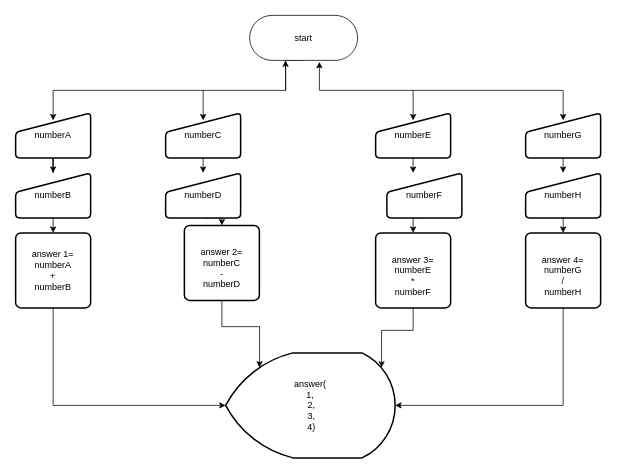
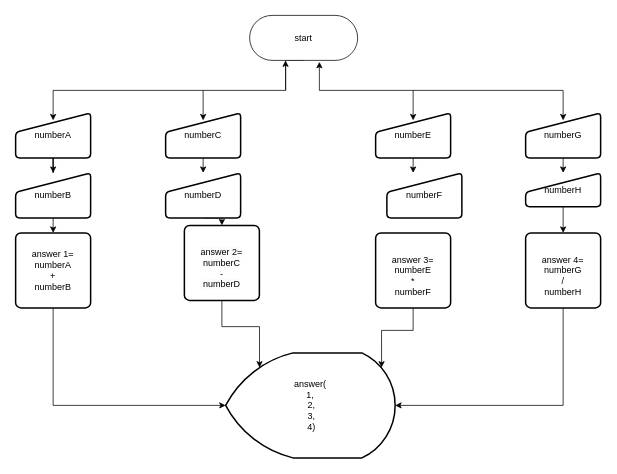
  <mxCell id="0" />
  <mxCell id="1" parent="0" />
  <mxCell id="2" style="edgeStyle=orthogonalEdgeStyle;rounded=0;orthogonalLoop=1;jettySize=auto;html=1;exitX=0.5;exitY=0.5;exitDx=0;exitDy=30;exitPerimeter=0;" edge="1" parent="1" source="3"><mxGeometry relative="1" as="geometry"><mxPoint x="70" y="160" as="targetPoint" /><Array as="points"><mxPoint x="380" y="80" /><mxPoint x="380" y="120" /><mxPoint x="70" y="120" /></Array></mxGeometry></mxCell>
  <mxCell id="3" value="start" style="html=1;dashed=0;whiteSpace=wrap;shape=mxgraph.dfd.start" vertex="1" parent="1"><mxGeometry x="332" y="20" width="144" height="60" as="geometry" /></mxCell>
  <mxCell id="4" value="" style="endArrow=classic;html=1;rounded=0;entryX=0.332;entryY=1.001;entryDx=0;entryDy=0;entryPerimeter=0;" edge="1" parent="1" target="3"><mxGeometry width="50" height="50" relative="1" as="geometry"><mxPoint x="380" y="120" as="sourcePoint" /><mxPoint x="430" y="180" as="targetPoint" /><Array as="points"><mxPoint x="380" y="100" /></Array></mxGeometry></mxCell>
  <mxCell id="5" value="" style="endArrow=classic;startArrow=classic;html=1;rounded=0;entryX=0.646;entryY=1.033;entryDx=0;entryDy=0;entryPerimeter=0;edgeStyle=orthogonalEdgeStyle;" edge="1" parent="1" target="3"><mxGeometry width="50" height="50" relative="1" as="geometry"><mxPoint x="750" y="160" as="sourcePoint" /><mxPoint x="430" y="180" as="targetPoint" /><Array as="points"><mxPoint x="750" y="120" /><mxPoint x="425" y="120" /></Array></mxGeometry></mxCell>
  <mxCell id="6" value="" style="endArrow=classic;html=1;rounded=0;" edge="1" parent="1"><mxGeometry width="50" height="50" relative="1" as="geometry"><mxPoint x="270" y="120" as="sourcePoint" /><mxPoint x="270" y="160" as="targetPoint" /></mxGeometry></mxCell>
  <mxCell id="7" value="" style="endArrow=classic;html=1;rounded=0;" edge="1" parent="1"><mxGeometry width="50" height="50" relative="1" as="geometry"><mxPoint x="550" y="120" as="sourcePoint" /><mxPoint x="550" y="160" as="targetPoint" /></mxGeometry></mxCell>
  <mxCell id="8" value="" style="edgeStyle=orthogonalEdgeStyle;rounded=0;orthogonalLoop=1;jettySize=auto;html=1;" edge="1" parent="1" source="9" target="14"><mxGeometry relative="1" as="geometry" /></mxCell>
  <mxCell id="9" value="numberA" style="html=1;strokeWidth=2;shape=manualInput;whiteSpace=wrap;rounded=1;size=26;arcSize=11;" vertex="1" parent="1"><mxGeometry x="20" y="150" width="100" height="60" as="geometry" /></mxCell>
  <mxCell id="10" value="numberC" style="html=1;strokeWidth=2;shape=manualInput;whiteSpace=wrap;rounded=1;size=26;arcSize=11;" vertex="1" parent="1"><mxGeometry x="220" y="150" width="100" height="60" as="geometry" /></mxCell>
  <mxCell id="11" value="numberE" style="html=1;strokeWidth=2;shape=manualInput;whiteSpace=wrap;rounded=1;size=26;arcSize=11;" vertex="1" parent="1"><mxGeometry x="500" y="150" width="100" height="60" as="geometry" /></mxCell>
  <mxCell id="12" value="numberG" style="html=1;strokeWidth=2;shape=manualInput;whiteSpace=wrap;rounded=1;size=26;arcSize=11;" vertex="1" parent="1"><mxGeometry x="700" y="150" width="100" height="60" as="geometry" /></mxCell>
  <mxCell id="13" style="edgeStyle=orthogonalEdgeStyle;rounded=0;orthogonalLoop=1;jettySize=auto;html=1;exitX=0.5;exitY=1;exitDx=0;exitDy=0;entryX=0.5;entryY=0;entryDx=0;entryDy=0;" edge="1" parent="1" source="14" target="25"><mxGeometry relative="1" as="geometry" /></mxCell>
  <mxCell id="14" value="numberB" style="html=1;strokeWidth=2;shape=manualInput;whiteSpace=wrap;rounded=1;size=26;arcSize=11;" vertex="1" parent="1"><mxGeometry x="20" y="230" width="100" height="60" as="geometry" /></mxCell>
  <mxCell id="15" value="" style="edgeStyle=orthogonalEdgeStyle;rounded=0;orthogonalLoop=1;jettySize=auto;html=1;" edge="1" parent="1"><mxGeometry relative="1" as="geometry"><mxPoint x="270" y="210" as="sourcePoint" /><mxPoint x="270" y="230" as="targetPoint" /></mxGeometry></mxCell>
  <mxCell id="16" style="edgeStyle=orthogonalEdgeStyle;rounded=0;orthogonalLoop=1;jettySize=auto;html=1;exitX=0.5;exitY=1;exitDx=0;exitDy=0;entryX=0.5;entryY=0;entryDx=0;entryDy=0;" edge="1" parent="1" source="17" target="27"><mxGeometry relative="1" as="geometry" /></mxCell>
  <mxCell id="17" value="numberD" style="html=1;strokeWidth=2;shape=manualInput;whiteSpace=wrap;rounded=1;size=26;arcSize=11;" vertex="1" parent="1"><mxGeometry x="220" y="230" width="100" height="60" as="geometry" /></mxCell>
  <mxCell id="18" value="" style="edgeStyle=orthogonalEdgeStyle;rounded=0;orthogonalLoop=1;jettySize=auto;html=1;" edge="1" parent="1" target="20"><mxGeometry relative="1" as="geometry"><mxPoint x="550" y="210" as="sourcePoint" /><Array as="points"><mxPoint x="550" y="230" /><mxPoint x="550" y="230" /></Array></mxGeometry></mxCell>
- <mxCell id="19" style="edgeStyle=orthogonalEdgeStyle;rounded=0;orthogonalLoop=1;jettySize=auto;html=1;exitX=0.5;exitY=1;exitDx=0;exitDy=0;entryX=0.5;entryY=0;entryDx=0;entryDy=0;" edge="1" parent="1" source="20" target="29"><mxGeometry relative="1" as="geometry" /></mxCell>
  <mxCell id="20" value="numberF" style="html=1;strokeWidth=2;shape=manualInput;whiteSpace=wrap;rounded=1;size=26;arcSize=11;" vertex="1" parent="1"><mxGeometry x="515" y="230" width="100" height="60" as="geometry" /></mxCell>
  <mxCell id="21" value="" style="edgeStyle=orthogonalEdgeStyle;rounded=0;orthogonalLoop=1;jettySize=auto;html=1;" edge="1" parent="1" target="23"><mxGeometry relative="1" as="geometry"><mxPoint x="750" y="210" as="sourcePoint" /><Array as="points"><mxPoint x="750" y="230" /><mxPoint x="750" y="230" /></Array></mxGeometry></mxCell>
  <mxCell id="22" style="edgeStyle=orthogonalEdgeStyle;rounded=0;orthogonalLoop=1;jettySize=auto;html=1;exitX=0.5;exitY=1;exitDx=0;exitDy=0;entryX=0.5;entryY=0;entryDx=0;entryDy=0;" edge="1" parent="1" source="23" target="31"><mxGeometry relative="1" as="geometry" /></mxCell>
- <mxCell id="23" value="numberH" style="html=1;strokeWidth=2;shape=manualInput;whiteSpace=wrap;rounded=1;size=26;arcSize=11;" vertex="1" parent="1"><mxGeometry x="700" y="230" width="100" height="60" as="geometry" /></mxCell>
+ <mxCell id="23" value="numberH" style="html=1;strokeWidth=2;shape=manualInput;whiteSpace=wrap;rounded=1;size=26;arcSize=11;" vertex="1" parent="1"><mxGeometry x="700" y="230" width="100" height="45" as="geometry" /></mxCell>
  <mxCell id="24" style="edgeStyle=orthogonalEdgeStyle;rounded=0;orthogonalLoop=1;jettySize=auto;html=1;exitX=0.5;exitY=1;exitDx=0;exitDy=0;entryX=0;entryY=0.5;entryDx=0;entryDy=0;entryPerimeter=0;" edge="1" parent="1" source="25" target="32"><mxGeometry relative="1" as="geometry" /></mxCell>
  <mxCell id="25" value="answer 1=&lt;br&gt;numberA&lt;br&gt;+&lt;br&gt;numberB" style="rounded=1;whiteSpace=wrap;html=1;absoluteArcSize=1;arcSize=14;strokeWidth=2;" vertex="1" parent="1"><mxGeometry x="20" y="310" width="100" height="100" as="geometry" /></mxCell>
  <mxCell id="26" style="edgeStyle=orthogonalEdgeStyle;rounded=0;orthogonalLoop=1;jettySize=auto;html=1;exitX=0.5;exitY=1;exitDx=0;exitDy=0;entryX=0.2;entryY=0.14;entryDx=0;entryDy=0;entryPerimeter=0;" edge="1" parent="1" source="27" target="32"><mxGeometry relative="1" as="geometry" /></mxCell>
  <mxCell id="27" value="&lt;br&gt;&lt;span style=&quot;color: rgb(0, 0, 0); font-family: Helvetica; font-size: 12px; font-style: normal; font-variant-ligatures: normal; font-variant-caps: normal; font-weight: 400; letter-spacing: normal; orphans: 2; text-align: center; text-indent: 0px; text-transform: none; widows: 2; word-spacing: 0px; -webkit-text-stroke-width: 0px; background-color: rgb(251, 251, 251); text-decoration-thickness: initial; text-decoration-style: initial; text-decoration-color: initial; float: none; display: inline !important;&quot;&gt;answer 2=&lt;/span&gt;&lt;br style=&quot;border-color: var(--border-color); color: rgb(0, 0, 0); font-family: Helvetica; font-size: 12px; font-style: normal; font-variant-ligatures: normal; font-variant-caps: normal; font-weight: 400; letter-spacing: normal; orphans: 2; text-align: center; text-indent: 0px; text-transform: none; widows: 2; word-spacing: 0px; -webkit-text-stroke-width: 0px; background-color: rgb(251, 251, 251); text-decoration-thickness: initial; text-decoration-style: initial; text-decoration-color: initial;&quot;&gt;&lt;span style=&quot;color: rgb(0, 0, 0); font-family: Helvetica; font-size: 12px; font-style: normal; font-variant-ligatures: normal; font-variant-caps: normal; font-weight: 400; letter-spacing: normal; orphans: 2; text-align: center; text-indent: 0px; text-transform: none; widows: 2; word-spacing: 0px; -webkit-text-stroke-width: 0px; background-color: rgb(251, 251, 251); text-decoration-thickness: initial; text-decoration-style: initial; text-decoration-color: initial; float: none; display: inline !important;&quot;&gt;numberC&lt;/span&gt;&lt;br style=&quot;border-color: var(--border-color); color: rgb(0, 0, 0); font-family: Helvetica; font-size: 12px; font-style: normal; font-variant-ligatures: normal; font-variant-caps: normal; font-weight: 400; letter-spacing: normal; orphans: 2; text-align: center; text-indent: 0px; text-transform: none; widows: 2; word-spacing: 0px; -webkit-text-stroke-width: 0px; background-color: rgb(251, 251, 251); text-decoration-thickness: initial; text-decoration-style: initial; text-decoration-color: initial;&quot;&gt;-&lt;br style=&quot;border-color: var(--border-color); color: rgb(0, 0, 0); font-family: Helvetica; font-size: 12px; font-style: normal; font-variant-ligatures: normal; font-variant-caps: normal; font-weight: 400; letter-spacing: normal; orphans: 2; text-align: center; text-indent: 0px; text-transform: none; widows: 2; word-spacing: 0px; -webkit-text-stroke-width: 0px; background-color: rgb(251, 251, 251); text-decoration-thickness: initial; text-decoration-style: initial; text-decoration-color: initial;&quot;&gt;&lt;span style=&quot;color: rgb(0, 0, 0); font-family: Helvetica; font-size: 12px; font-style: normal; font-variant-ligatures: normal; font-variant-caps: normal; font-weight: 400; letter-spacing: normal; orphans: 2; text-align: center; text-indent: 0px; text-transform: none; widows: 2; word-spacing: 0px; -webkit-text-stroke-width: 0px; background-color: rgb(251, 251, 251); text-decoration-thickness: initial; text-decoration-style: initial; text-decoration-color: initial; float: none; display: inline !important;&quot;&gt;numberD&lt;/span&gt;" style="rounded=1;whiteSpace=wrap;html=1;absoluteArcSize=1;arcSize=14;strokeWidth=2;" vertex="1" parent="1"><mxGeometry x="245" y="300" width="100" height="100" as="geometry" /></mxCell>
  <mxCell id="28" style="edgeStyle=orthogonalEdgeStyle;rounded=0;orthogonalLoop=1;jettySize=auto;html=1;exitX=0.5;exitY=1;exitDx=0;exitDy=0;entryX=0.92;entryY=0.14;entryDx=0;entryDy=0;entryPerimeter=0;" edge="1" parent="1" source="29" target="32"><mxGeometry relative="1" as="geometry" /></mxCell>
  <mxCell id="29" value="&lt;br style=&quot;border-color: var(--border-color);&quot;&gt;answer 3=&lt;br style=&quot;border-color: var(--border-color);&quot;&gt;&lt;span style=&quot;border-color: var(--border-color);&quot;&gt;numberE&lt;/span&gt;&lt;br style=&quot;border-color: var(--border-color);&quot;&gt;*&lt;br style=&quot;border-color: var(--border-color);&quot;&gt;&lt;span style=&quot;border-color: var(--border-color);&quot;&gt;numberF&lt;/span&gt;" style="rounded=1;whiteSpace=wrap;html=1;absoluteArcSize=1;arcSize=14;strokeWidth=2;" vertex="1" parent="1"><mxGeometry x="500" y="310" width="100" height="100" as="geometry" /></mxCell>
  <mxCell id="30" style="edgeStyle=orthogonalEdgeStyle;rounded=0;orthogonalLoop=1;jettySize=auto;html=1;exitX=0.5;exitY=1;exitDx=0;exitDy=0;entryX=1;entryY=0.5;entryDx=0;entryDy=0;entryPerimeter=0;" edge="1" parent="1" source="31" target="32"><mxGeometry relative="1" as="geometry" /></mxCell>
  <mxCell id="31" value="&lt;br style=&quot;border-color: var(--border-color);&quot;&gt;answer 4=&lt;br style=&quot;border-color: var(--border-color);&quot;&gt;numberG&lt;br style=&quot;border-color: var(--border-color);&quot;&gt;/&lt;br style=&quot;border-color: var(--border-color);&quot;&gt;&lt;span style=&quot;border-color: var(--border-color);&quot;&gt;numberH&lt;/span&gt;" style="rounded=1;whiteSpace=wrap;html=1;absoluteArcSize=1;arcSize=14;strokeWidth=2;" vertex="1" parent="1"><mxGeometry x="700" y="310" width="100" height="100" as="geometry" /></mxCell>
  <mxCell id="32" value="answer(&lt;br&gt;1,&lt;br&gt;&amp;nbsp;2,&lt;br&gt;&amp;nbsp;3,&lt;br&gt;&amp;nbsp;4)" style="strokeWidth=2;html=1;shape=mxgraph.flowchart.display;whiteSpace=wrap;" vertex="1" parent="1"><mxGeometry x="300" y="470" width="226" height="140" as="geometry" /></mxCell>
